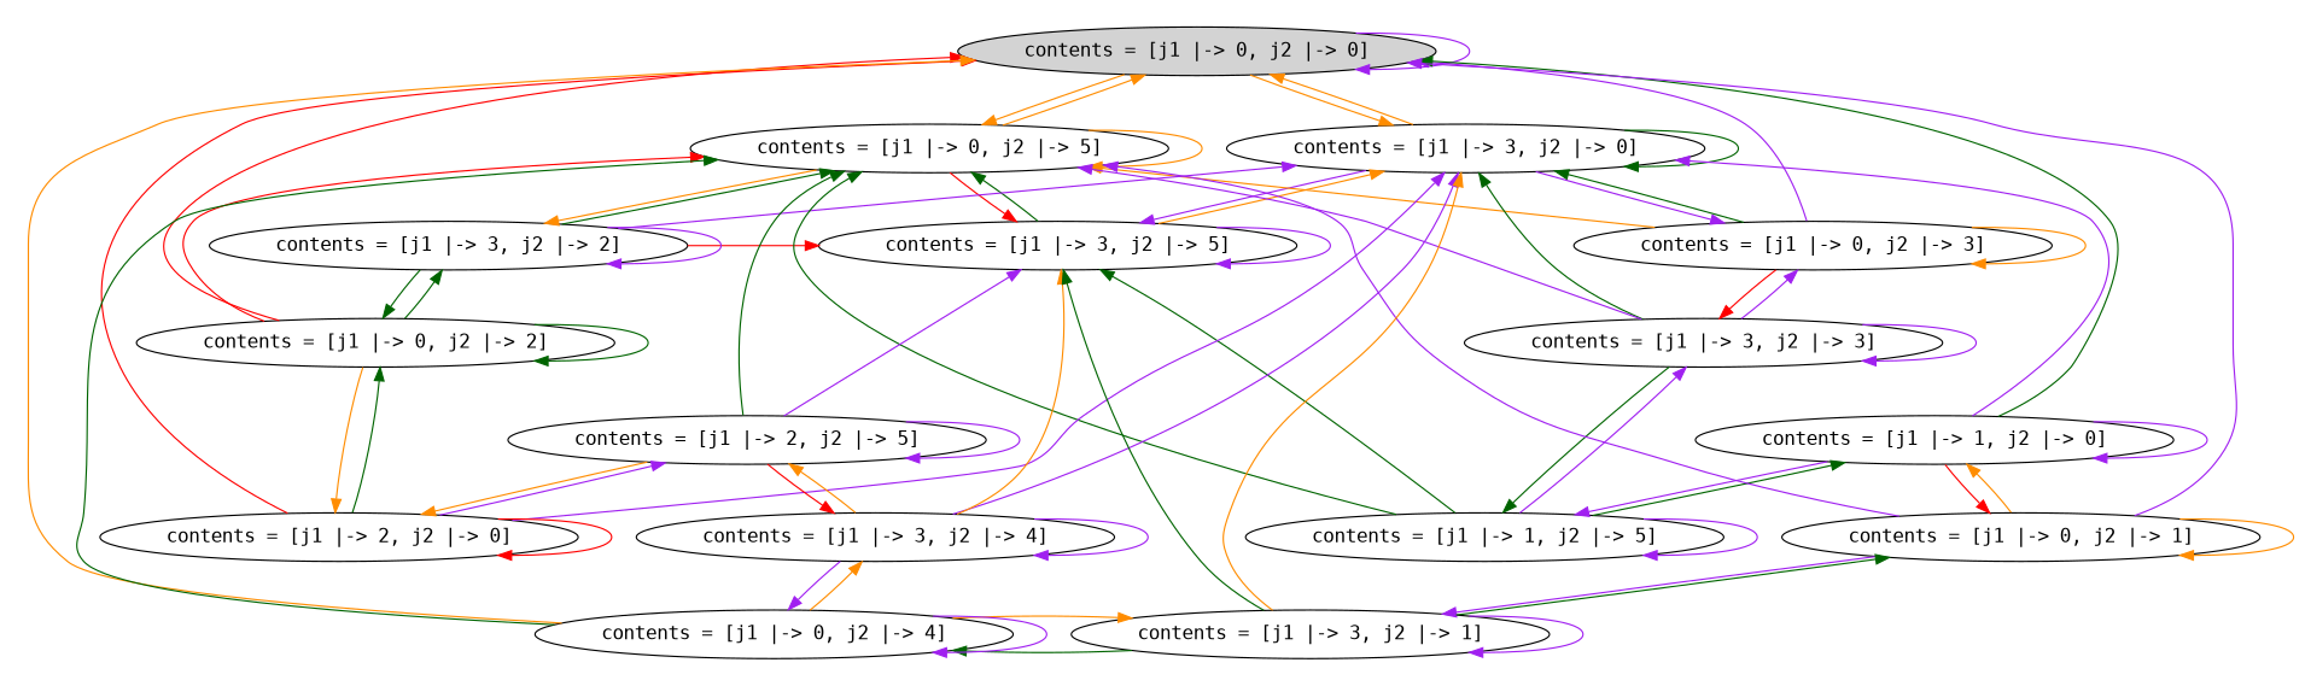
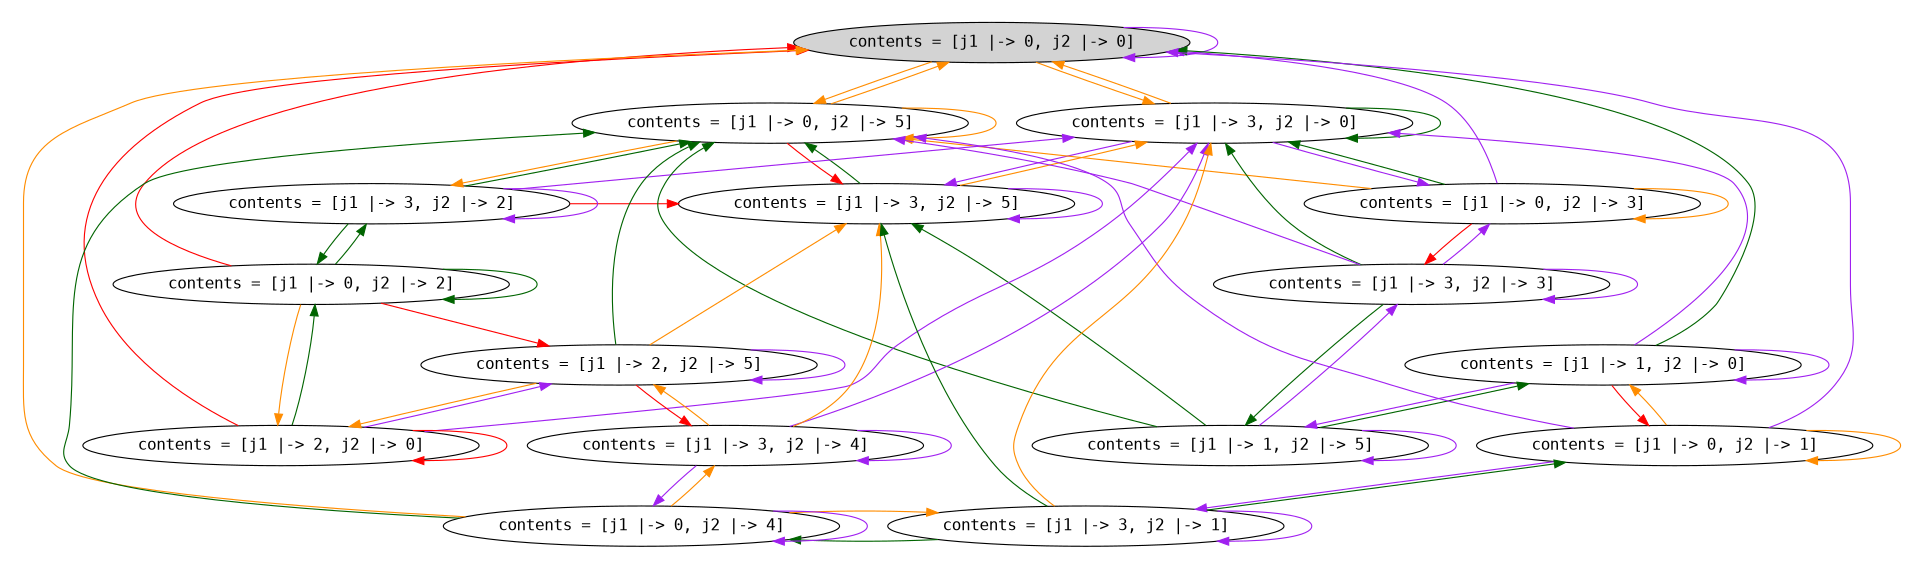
  strict digraph {
    fontname="DejaVu Sans Mono"
    nodesep=0.35
    node [fontname="DejaVu Sans Mono"]
    edge [color=purple fontcolor=black fontname="DejaVu Sans Mono"]
    n1 [label="contents = [j1 |-> 0, j2 |-> 0]" style=filled]
    n2 [label="contents = [j1 |-> 3, j2 |-> 0]"]
    n3 [label="contents = [j1 |-> 0, j2 |-> 5]"]
    n4 [label="contents = [j1 |-> 0, j2 |-> 3]"]
    n5 [label="contents = [j1 |-> 3, j2 |-> 5]"]
    n6 [label="contents = [j1 |-> 3, j2 |-> 2]"]
    n7 [label="contents = [j1 |-> 3, j2 |-> 3]"]
    n8 [label="contents = [j1 |-> 0, j2 |-> 2]"]
    n9 [label="contents = [j1 |-> 1, j2 |-> 5]"]
    n10 [label="contents = [j1 |-> 2, j2 |-> 0]"]
    n11 [label="contents = [j1 |-> 1, j2 |-> 0]"]
    n12 [label="contents = [j1 |-> 2, j2 |-> 5]"]
    n13 [label="contents = [j1 |-> 0, j2 |-> 1]"]
    n14 [label="contents = [j1 |-> 3, j2 |-> 4]"]
    n15 [label="contents = [j1 |-> 3, j2 |-> 1]"]
    n16 [label="contents = [j1 |-> 0, j2 |-> 4]"]
    subgraph cluster_1 {
      color=white
      subgraph sub_2 {
        color=white
        rank=same
        n1
      }
      subgraph sub_3 {
        color=white
        rank=same
        n2
        n3
      }
      subgraph sub_4 {
        color=white
        rank=same
        n4
        n5
        n6
      }
      subgraph sub_5 {
        color=white
        rank=same
        n7
        n8
      }
      subgraph sub_6 {
        color=white
        rank=same
        n9
        n10
      }
      subgraph sub_7 {
        color=white
        rank=same
        n11
        n12
      }
      subgraph sub_8 {
        color=white
        rank=same
        n13
        n14
      }
      subgraph sub_9 {
        color=white
        rank=same
        n15
        n16
      }
    }
    n1 -> n1
    n1 -> n2 [color=darkorange]
    n1 -> n3 [color=darkorange]
    n2 -> n1 [color=darkorange]
    n2 -> n2 [color=darkgreen]
    n2 -> n4
    n2 -> n5
    n3 -> n1 [color=darkorange]
    n3 -> n3 [color=darkorange]
    n3 -> n5 [color=red]
    n3 -> n6 [color=darkorange]
    n4 -> n1
    n4 -> n2 [color=darkgreen]
    n4 -> n3 [color=darkorange]
    n4 -> n4 [color=darkorange]
    n4 -> n7 [color=red]
    n5 -> n2 [color=darkorange]
    n5 -> n3 [color=darkgreen]
    n5 -> n5
    n6 -> n2
    n6 -> n3 [color=darkgreen]
    n6 -> n5 [color=red]
    n6 -> n6
    n6 -> n8 [color=darkgreen]
    n7 -> n2 [color=darkgreen]
    n7 -> n3
    n7 -> n4
    n7 -> n7
    n7 -> n9 [color=darkgreen]
    n8 -> n1 [color=red]
-   n8 -> n3 [color=red]
+   n8 -> n12 [color=red]
    n8 -> n6 [color=darkgreen]
    n8 -> n8 [color=darkgreen]
    n8 -> n10 [color=darkorange]
    n9 -> n3 [color=darkgreen]
    n9 -> n5 [color=darkgreen]
    n9 -> n7
    n9 -> n9
    n9 -> n11 [color=darkgreen]
    n10 -> n1 [color=red]
    n10 -> n2
    n10 -> n8 [color=darkgreen]
    n10 -> n10 [color=red]
    n10 -> n12
    n11 -> n1 [color=darkgreen]
    n11 -> n2
    n11 -> n9
    n11 -> n11
    n11 -> n13 [color=red]
    n12 -> n3 [color=darkgreen]
-   n12 -> n5
+   n12 -> n5 [color=darkorange]
    n12 -> n10 [color=darkorange]
    n12 -> n12
    n12 -> n14 [color=red]
    n13 -> n1
    n13 -> n3
    n13 -> n11 [color=darkorange]
    n13 -> n13 [color=darkorange]
    n13 -> n15
    n14 -> n2
    n14 -> n5 [color=darkorange]
    n14 -> n12 [color=darkorange]
    n14 -> n14
    n14 -> n16
    n15 -> n2 [color=darkorange]
    n15 -> n5 [color=darkgreen]
    n15 -> n13 [color=darkgreen]
    n15 -> n15
    n15 -> n16 [color=darkgreen]
    n16 -> n1 [color=darkorange]
    n16 -> n3 [color=darkgreen]
    n16 -> n14 [color=darkorange]
    n16 -> n15 [color=darkorange]
    n16 -> n16
  }
